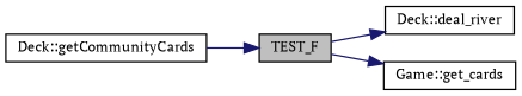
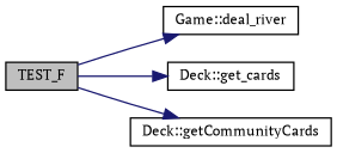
  digraph {
    fontname="PT Serif"
    rankdir=LR
    node [color=black fillcolor=white fontname="PT Serif" fontsize=10 shape=record style=filled]
    edge [color=midnightblue fontname="PT Serif" fontsize=10 labelfontname=Helvetica labelfontsize=10 style=solid]
    n1 [fillcolor=grey75 fontcolor=black height=0.2 label=TEST_F width=0.4]
-   n2 [height=0.2 label="Deck::deal_river" width=0.4]
-   n3 [height=0.2 label="Game::get_cards" width=0.4]
+   n2 [height=0.2 label="Game::deal_river" width=0.4]
+   n3 [height=0.2 label="Deck::get_cards" width=0.4]
    n4 [height=0.2 label="Deck::getCommunityCards" width=0.4]
    n1 -> n2
    n1 -> n3
-   n4 -> n1
+   n1 -> n4
  }
